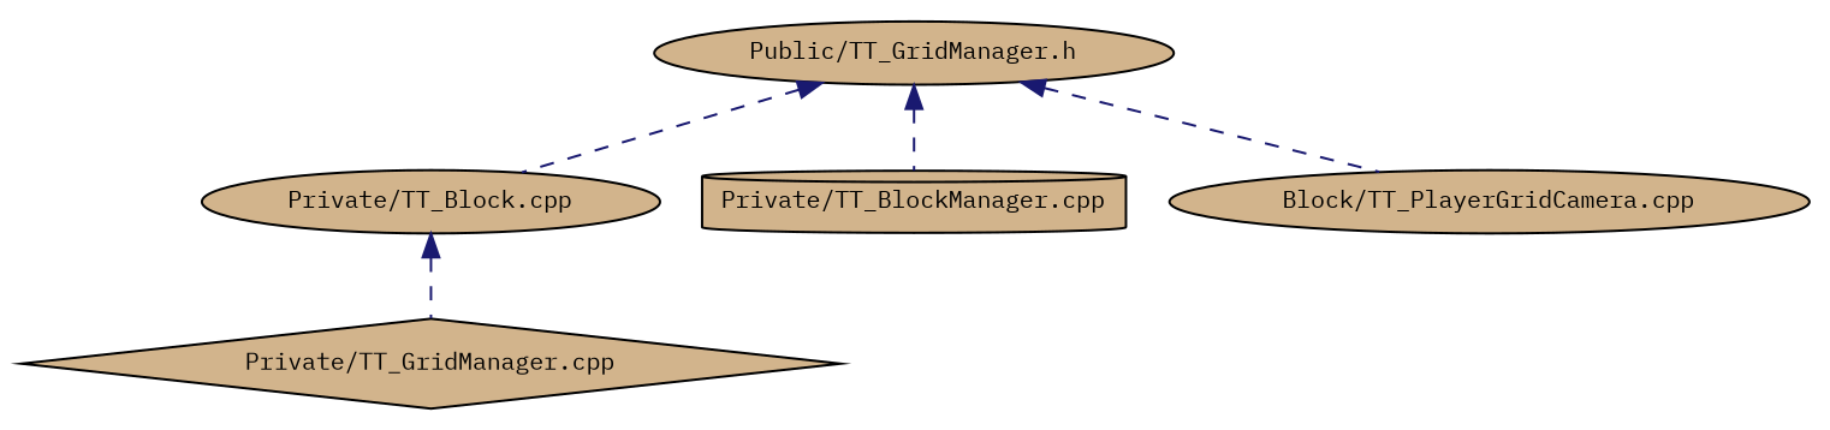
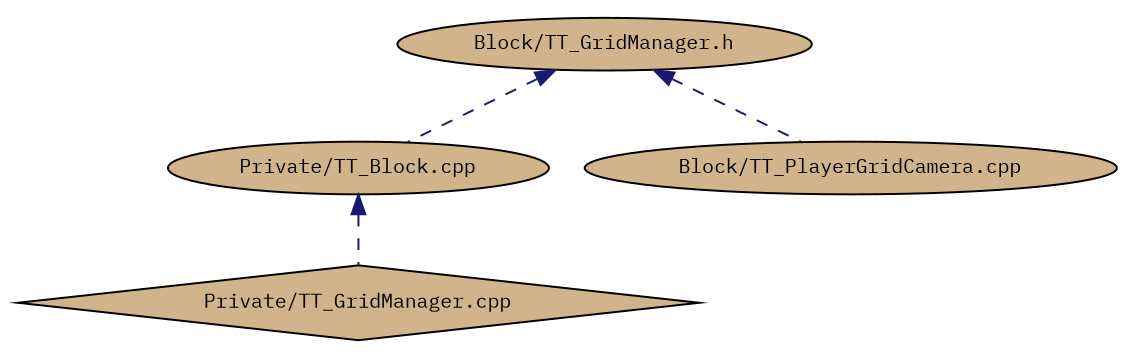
  digraph {
    fontname="IBM Plex Mono"
    node [color=black fillcolor=tan fontname="IBM Plex Mono" fontsize=10 shape=ellipse style=filled]
    edge [color=midnightblue dir=back fontname="IBM Plex Mono" fontsize=10 labelfontname=Helvetica labelfontsize=10 style=dashed]
-   n1 [fontcolor=black height=0.2 label="Public/TT_GridManager.h" width=0.4]
+   n1 [fontcolor=black height=0.2 label="Block/TT_GridManager.h" width=0.4]
    n2 [height=0.2 label="Private/TT_Block.cpp" width=0.4]
-   n3 [height=0.2 label="Private/TT_BlockManager.cpp" shape=cylinder width=0.4]
    n4 [height=0.2 label="Block/TT_PlayerGridCamera.cpp" width=0.4]
    n5 [height=0.2 label="Private/TT_GridManager.cpp" shape=diamond width=0.4]
    n1 -> n2
-   n1 -> n3
    n1 -> n4
    n2 -> n5
  }
